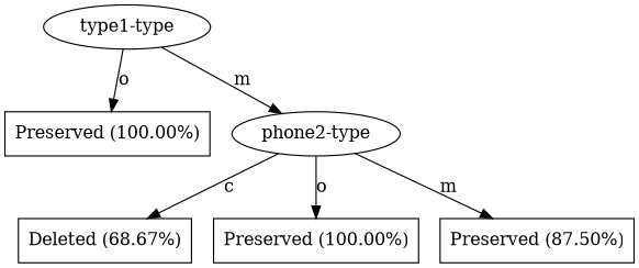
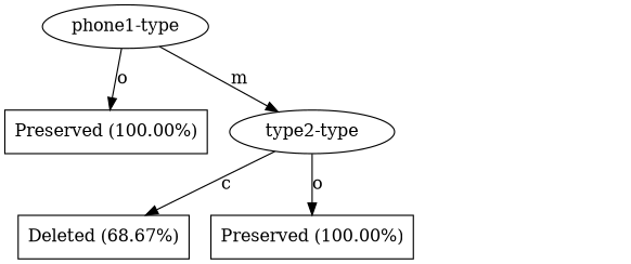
  digraph {
    node [shape=box]
-   n1 [label="type1-type" shape=ellipse]
+   n1 [label="phone1-type" shape=ellipse]
    n2 [label="Preserved (100.00%)"]
-   n3 [label="phone2-type" shape=ellipse]
+   n3 [label="type2-type" shape=ellipse]
    n4 [label="Deleted (68.67%)"]
    n5 [label="Preserved (100.00%)"]
-   n6 [label="Preserved (87.50%)"]
    n1 -> n2 [label=o]
    n1 -> n3 [label=m]
    n3 -> n4 [label=c]
    n3 -> n5 [label=o]
-   n3 -> n6 [label=m]
  }
